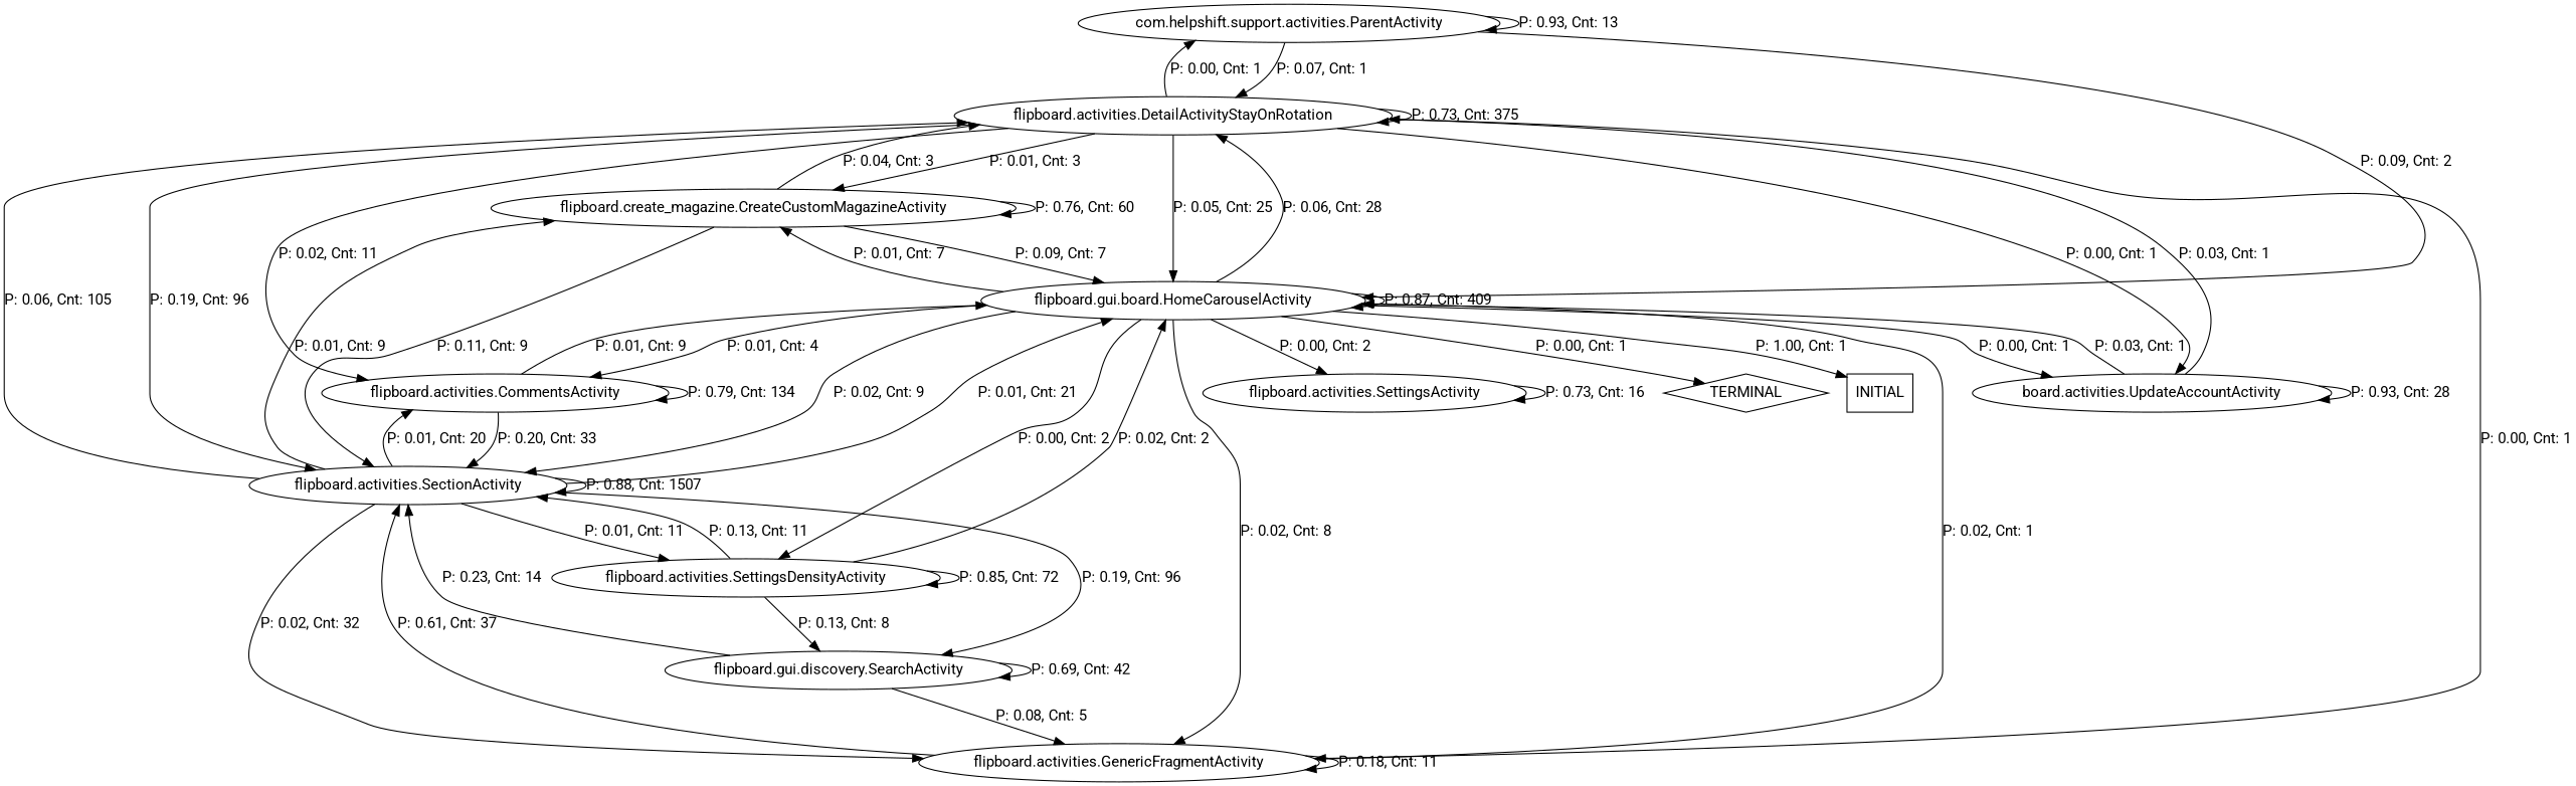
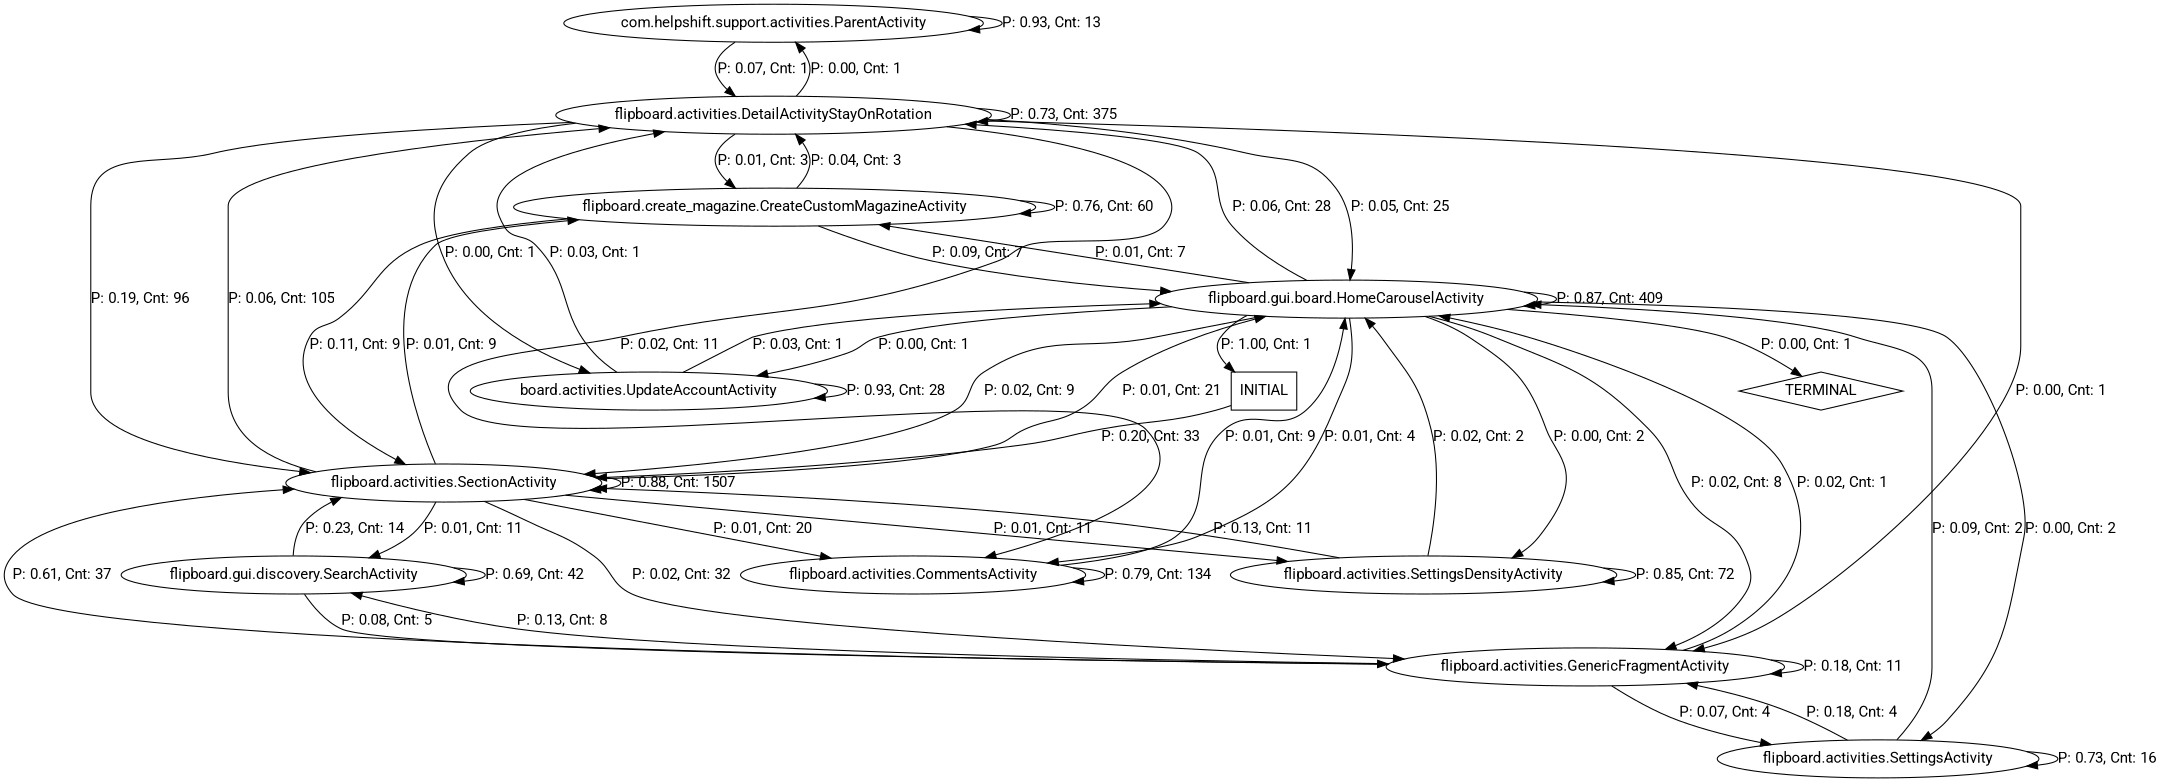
  digraph {
    fontname=Roboto
    node [fontname=Roboto]
    edge [fontname=Roboto]
    n1 [label="com.helpshift.support.activities.ParentActivity"]
    n2 [label="flipboard.activities.DetailActivityStayOnRotation"]
    n3 [label="flipboard.activities.CommentsActivity"]
    n4 [label="flipboard.activities.SectionActivity"]
    n5 [label="flipboard.gui.board.HomeCarouselActivity"]
    n6 [label="flipboard.activities.GenericFragmentActivity"]
    n7 [label="board.activities.UpdateAccountActivity"]
    n8 [label="flipboard.create_magazine.CreateCustomMagazineActivity"]
    n9 [label="flipboard.gui.discovery.SearchActivity"]
    n10 [label="flipboard.activities.SettingsDensityActivity"]
    n11 [label="flipboard.activities.SettingsActivity"]
    n12 [label=TERMINAL shape=diamond]
    n13 [label=INITIAL shape=box]
    n1 -> n1 [label="P: 0.93, Cnt: 13"]
    n1 -> n2 [label="P: 0.07, Cnt: 1"]
    n2 -> n1 [label="P: 0.00, Cnt: 1"]
    n2 -> n2 [label="P: 0.73, Cnt: 375"]
    n2 -> n3 [label="P: 0.02, Cnt: 11"]
    n2 -> n4 [label="P: 0.19, Cnt: 96"]
    n2 -> n5 [label="P: 0.05, Cnt: 25"]
    n2 -> n6 [label="P: 0.00, Cnt: 1"]
    n2 -> n7 [label="P: 0.00, Cnt: 1"]
    n2 -> n8 [label="P: 0.01, Cnt: 3"]
    n3 -> n3 [label="P: 0.79, Cnt: 134"]
-   n3 -> n4 [label="P: 0.20, Cnt: 33"]
+   n13 -> n4 [label="P: 0.20, Cnt: 33"]
    n3 -> n5 [label="P: 0.01, Cnt: 9"]
    n4 -> n2 [label="P: 0.06, Cnt: 105"]
    n4 -> n3 [label="P: 0.01, Cnt: 20"]
    n4 -> n4 [label="P: 0.88, Cnt: 1507"]
    n4 -> n5 [label="P: 0.01, Cnt: 21"]
    n4 -> n6 [label="P: 0.02, Cnt: 32"]
    n4 -> n8 [label="P: 0.01, Cnt: 9"]
-   n4 -> n9 [label="P: 0.19, Cnt: 96"]
+   n4 -> n9 [label="P: 0.01, Cnt: 11"]
    n4 -> n10 [label="P: 0.01, Cnt: 11"]
    n5 -> n2 [label="P: 0.06, Cnt: 28"]
    n5 -> n3 [label="P: 0.01, Cnt: 4"]
    n5 -> n4 [label="P: 0.02, Cnt: 9"]
    n5 -> n5 [label="P: 0.87, Cnt: 409"]
    n5 -> n6 [label="P: 0.02, Cnt: 8"]
    n5 -> n7 [label="P: 0.00, Cnt: 1"]
    n5 -> n8 [label="P: 0.01, Cnt: 7"]
    n5 -> n10 [label="P: 0.00, Cnt: 2"]
    n5 -> n11 [label="P: 0.00, Cnt: 2"]
    n5 -> n12 [label="P: 0.00, Cnt: 1"]
    n5 -> n13 [label="P: 1.00, Cnt: 1"]
    n6 -> n4 [label="P: 0.61, Cnt: 37"]
    n6 -> n5 [label="P: 0.02, Cnt: 1"]
    n6 -> n6 [label="P: 0.18, Cnt: 11"]
-   n10 -> n9 [label="P: 0.13, Cnt: 8"]
+   n6 -> n9 [label="P: 0.13, Cnt: 8"]
+   n6 -> n11 [label="P: 0.07, Cnt: 4"]
    n7 -> n2 [label="P: 0.03, Cnt: 1"]
    n7 -> n5 [label="P: 0.03, Cnt: 1"]
    n7 -> n7 [label="P: 0.93, Cnt: 28"]
    n8 -> n2 [label="P: 0.04, Cnt: 3"]
    n8 -> n4 [label="P: 0.11, Cnt: 9"]
    n8 -> n5 [label="P: 0.09, Cnt: 7"]
    n8 -> n8 [label="P: 0.76, Cnt: 60"]
    n9 -> n4 [label="P: 0.23, Cnt: 14"]
    n9 -> n6 [label="P: 0.08, Cnt: 5"]
    n9 -> n9 [label="P: 0.69, Cnt: 42"]
    n10 -> n4 [label="P: 0.13, Cnt: 11"]
    n10 -> n5 [label="P: 0.02, Cnt: 2"]
    n10 -> n10 [label="P: 0.85, Cnt: 72"]
-   n1 -> n5 [label="P: 0.09, Cnt: 2"]
+   n11 -> n5 [label="P: 0.09, Cnt: 2"]
+   n11 -> n6 [label="P: 0.18, Cnt: 4"]
    n11 -> n11 [label="P: 0.73, Cnt: 16"]
  }
